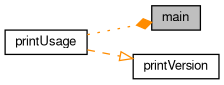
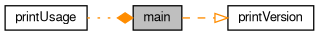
  digraph {
    rankdir=LR
    node [color=black fontname=FreeSans fontsize=10 shape=record]
    edge [color=darkorange fontname=FreeSans fontsize=10 labelfontname=FreeSans labelfontsize=10]
    n1 [fillcolor=grey75 fontcolor=black height=0.2 label=main style=filled width=0.4]
    n2 [height=0.2 label=printVersion width=0.4]
    n3 [height=0.2 label=printUsage width=0.4]
-   n3 -> n2 [arrowhead=onormal style=dashed]
+   n1 -> n2 [arrowhead=onormal style=dashed]
    n3 -> n1 [arrowhead=diamond style=dotted]
  }
